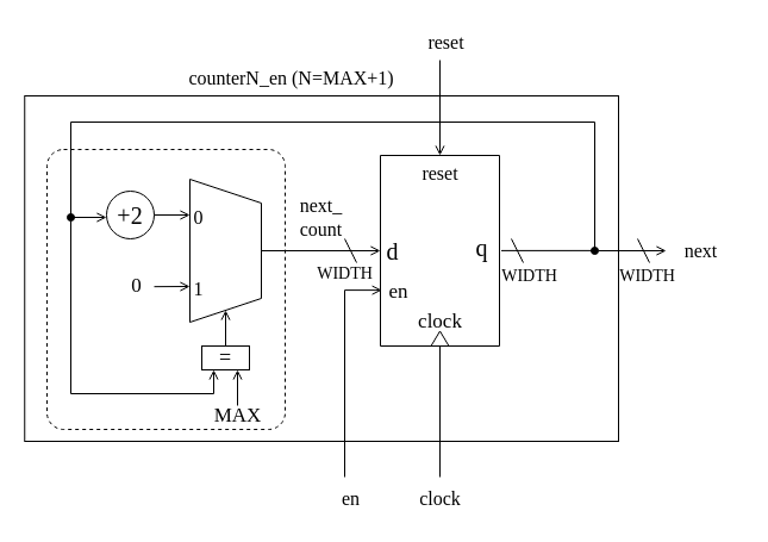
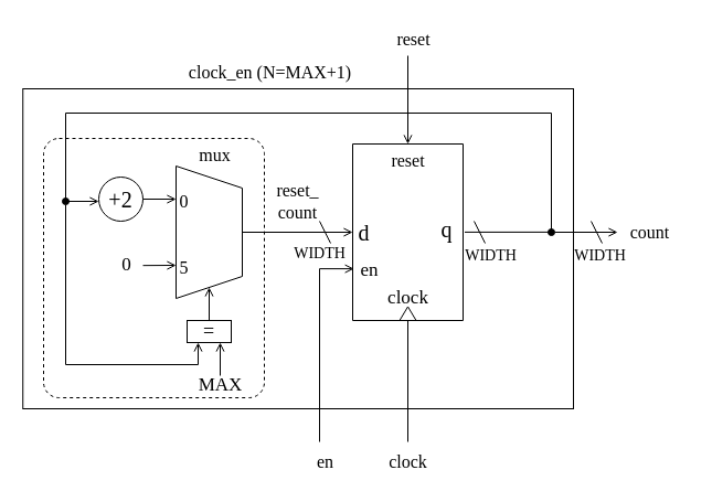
  <mxCell id="0" />
  <mxCell id="1" parent="0" />
  <mxCell id="2" value="" style="rounded=0;whiteSpace=wrap;html=1;" vertex="1" parent="1"><mxGeometry x="20.25" y="80" width="498.75" height="290" as="geometry" /></mxCell>
  <mxCell id="3" value="" style="rounded=1;whiteSpace=wrap;html=1;arcSize=7;dashed=1;fillColor=none;" vertex="1" parent="1"><mxGeometry x="39" y="125" width="200" height="235" as="geometry" /></mxCell>
  <mxCell id="4" style="edgeStyle=none;html=1;startArrow=open;startFill=0;endArrow=none;endFill=0;" edge="1" parent="1" source="5"><mxGeometry relative="1" as="geometry"><mxPoint x="369" y="50" as="targetPoint" /></mxGeometry></mxCell>
  <mxCell id="5" value="" style="verticalLabelPosition=bottom;verticalAlign=top;html=1;shape=mxgraph.basic.rect;fillColor2=none;strokeWidth=1;size=20;indent=5;" vertex="1" parent="1"><mxGeometry x="319" y="130" width="100" height="160" as="geometry" /></mxCell>
  <mxCell id="6" value="" style="triangle;whiteSpace=wrap;html=1;rotation=-90;" vertex="1" parent="1"><mxGeometry x="362.75" y="276.25" width="12.5" height="15" as="geometry" /></mxCell>
  <mxCell id="7" style="edgeStyle=none;html=1;endArrow=none;endFill=0;startArrow=none;startFill=0;exitX=0;exitY=0.5;exitDx=0;exitDy=0;" edge="1" parent="1" source="6"><mxGeometry relative="1" as="geometry"><mxPoint x="369" y="400" as="targetPoint" /><mxPoint x="369" y="300" as="sourcePoint" /></mxGeometry></mxCell>
  <mxCell id="8" value="&lt;font&gt;clock&lt;/font&gt;" style="text;html=1;align=center;verticalAlign=middle;resizable=0;points=[];autosize=1;strokeColor=none;fillColor=none;fontFamily=Lucida Console;fontSize=17;" vertex="1" parent="1"><mxGeometry x="334" y="255" width="70" height="30" as="geometry" /></mxCell>
  <mxCell id="9" value="" style="endArrow=none;html=1;" edge="1" parent="1"><mxGeometry width="50" height="50" relative="1" as="geometry"><mxPoint x="299" y="220" as="sourcePoint" /><mxPoint x="289" y="200" as="targetPoint" /></mxGeometry></mxCell>
  <mxCell id="10" value="&lt;font style=&quot;font-size: 20px;&quot; face=&quot;Lucida Console&quot;&gt;d&lt;/font&gt;" style="text;html=1;align=center;verticalAlign=middle;resizable=0;points=[];autosize=1;strokeColor=none;fillColor=none;" vertex="1" parent="1"><mxGeometry x="309" y="190" width="40" height="40" as="geometry" /></mxCell>
  <mxCell id="11" value="" style="endArrow=none;html=1;" edge="1" parent="1"><mxGeometry width="50" height="50" relative="1" as="geometry"><mxPoint x="439" y="220" as="sourcePoint" /><mxPoint x="429" y="200" as="targetPoint" /></mxGeometry></mxCell>
  <mxCell id="12" value="&lt;font style=&quot;font-size: 20px;&quot; face=&quot;Lucida Console&quot;&gt;q&lt;/font&gt;" style="text;html=1;align=center;verticalAlign=middle;resizable=0;points=[];autosize=1;strokeColor=none;fillColor=none;" vertex="1" parent="1"><mxGeometry x="384" y="187.25" width="40" height="40" as="geometry" /></mxCell>
  <mxCell id="13" value="+2" style="ellipse;whiteSpace=wrap;html=1;aspect=fixed;fontSize=20;fontFamily=Lucida Console;" vertex="1" parent="1"><mxGeometry x="89" y="160" width="40" height="40" as="geometry" /></mxCell>
  <mxCell id="14" style="edgeStyle=none;html=1;exitX=0.75;exitY=1;exitDx=0;exitDy=0;startArrow=open;startFill=0;endArrow=none;endFill=0;" edge="1" parent="1" source="16"><mxGeometry relative="1" as="geometry"><mxPoint y="240.172" as="targetPoint" x="129" /></mxGeometry></mxCell>
  <mxCell id="15" style="edgeStyle=none;html=1;exitX=0.5;exitY=0;exitDx=0;exitDy=0;endArrow=open;endFill=0;" edge="1" parent="1" source="16" target="5"><mxGeometry relative="1" as="geometry"><mxPoint x="309" y="220" as="targetPoint" /><Array as="points" /></mxGeometry></mxCell>
  <mxCell id="16" value="" style="shape=trapezoid;perimeter=trapezoidPerimeter;whiteSpace=wrap;html=1;fixedSize=1;rotation=90;" vertex="1" parent="1"><mxGeometry y="180" width="120" height="60" as="geometry" x="129" /></mxCell>
- <mxCell id="17" value="&lt;font&gt;&lt;span&gt;next_&lt;br&gt;count&lt;/span&gt;&lt;/font&gt;" style="text;html=1;align=center;verticalAlign=middle;resizable=0;points=[];autosize=1;strokeColor=none;fillColor=none;fontFamily=Lucida Console;fontSize=16;" vertex="1" parent="1"><mxGeometry x="234" y="157" width="70" height="50" as="geometry" /></mxCell>
+ <mxCell id="17" value="&lt;font&gt;&lt;span&gt;reset_&lt;br&gt;count&lt;/span&gt;&lt;/font&gt;" style="text;html=1;align=center;verticalAlign=middle;resizable=0;points=[];autosize=1;strokeColor=none;fillColor=none;fontFamily=Lucida Console;fontSize=16;" vertex="1" parent="1"><mxGeometry x="234" y="157" width="70" height="50" as="geometry" /></mxCell>
  <mxCell id="18" value="0" style="text;html=1;align=center;verticalAlign=middle;resizable=0;points=[];autosize=1;strokeColor=none;fillColor=none;fontFamily=Lucida Console;fontSize=17;" vertex="1" parent="1"><mxGeometry x="99" y="225" width="30" height="30" as="geometry" /></mxCell>
  <mxCell id="19" style="edgeStyle=none;html=1;exitX=1;exitY=0.5;exitDx=0;exitDy=0;entryX=0.25;entryY=1;entryDx=0;entryDy=0;endArrow=open;endFill=0;" edge="1" parent="1" source="13" target="16"><mxGeometry relative="1" as="geometry"><mxPoint x="149" y="180" as="targetPoint" /></mxGeometry></mxCell>
  <mxCell id="20" style="edgeStyle=orthogonalEdgeStyle;html=1;exitX=0;exitY=0.5;exitDx=0;exitDy=0;entryX=1.015;entryY=0.487;entryDx=0;entryDy=0;entryPerimeter=0;rounded=0;curved=0;startArrow=open;startFill=0;endArrow=none;endFill=0;" edge="1" parent="1"><mxGeometry relative="1" as="geometry"><mxPoint x="89" y="182" as="sourcePoint" /><mxPoint x="420.5" y="209.92" as="targetPoint" /><Array as="points"><mxPoint x="59" y="182" /><mxPoint x="59" y="102" /><mxPoint x="499" y="102" /><mxPoint x="499" y="210" /></Array></mxGeometry></mxCell>
  <mxCell id="21" value="0" style="text;html=1;align=center;verticalAlign=middle;resizable=0;points=[];autosize=1;strokeColor=none;fillColor=none;fontFamily=Lucida Console;fontSize=16;" vertex="1" parent="1"><mxGeometry x="151" y="167" width="30" height="30" as="geometry" /></mxCell>
- <mxCell id="22" value="1" style="text;html=1;align=center;verticalAlign=middle;resizable=0;points=[];autosize=1;strokeColor=none;fillColor=none;fontFamily=Lucida Console;fontSize=16;" vertex="1" parent="1"><mxGeometry x="151" y="227.25" width="30" height="30" as="geometry" /></mxCell>
+ <mxCell id="22" value="5" style="text;html=1;align=center;verticalAlign=middle;resizable=0;points=[];autosize=1;strokeColor=none;fillColor=none;fontFamily=Lucida Console;fontSize=16;" vertex="1" parent="1"><mxGeometry x="151" y="227.25" width="30" height="30" as="geometry" /></mxCell>
  <mxCell id="23" value="" style="endArrow=open;html=1;edgeStyle=orthogonalEdgeStyle;rounded=0;curved=0;entryX=0.25;entryY=1;entryDx=0;entryDy=0;startArrow=oval;startFill=1;endFill=0;" edge="1" parent="1" target="26"><mxGeometry width="50" height="50" relative="1" as="geometry"><mxPoint x="59" y="182" as="sourcePoint" /><mxPoint x="299" y="290" as="targetPoint" /><Array as="points"><mxPoint x="59" y="330" /><mxPoint x="179" y="330" /></Array></mxGeometry></mxCell>
  <mxCell id="24" style="edgeStyle=none;html=1;exitX=0.75;exitY=1;exitDx=0;exitDy=0;startArrow=open;startFill=0;endArrow=none;endFill=0;" edge="1" parent="1" source="26"><mxGeometry relative="1" as="geometry"><mxPoint x="199" y="340" as="targetPoint" /></mxGeometry></mxCell>
  <mxCell id="25" style="edgeStyle=none;html=1;exitX=0.5;exitY=0;exitDx=0;exitDy=0;entryX=1;entryY=0.5;entryDx=0;entryDy=0;endArrow=open;endFill=0;" edge="1" parent="1" source="26" target="16"><mxGeometry relative="1" as="geometry" /></mxCell>
  <mxCell id="26" value="=" style="rounded=0;whiteSpace=wrap;html=1;fontFamily=Lucida Console;fontSize=18;" vertex="1" parent="1"><mxGeometry x="169" y="290" width="40" height="20" as="geometry" /></mxCell>
  <mxCell id="27" value="MAX" style="text;html=1;align=center;verticalAlign=middle;resizable=0;points=[];autosize=1;strokeColor=none;fillColor=none;fontFamily=Lucida Console;fontSize=17;" vertex="1" parent="1"><mxGeometry x="174" y="334" width="50" height="30" as="geometry" /></mxCell>
+ <mxCell id="28" value="&lt;font&gt;mux&lt;/font&gt;" style="text;html=1;align=center;verticalAlign=middle;resizable=0;points=[];autosize=1;strokeColor=none;fillColor=none;fontSize=16;fontFamily=Lucida Console;" vertex="1" parent="1"><mxGeometry x="169" y="125" width="50" height="30" as="geometry" /></mxCell>
  <mxCell id="29" value="&lt;font&gt;reset&lt;/font&gt;" style="text;html=1;align=center;verticalAlign=middle;resizable=0;points=[];autosize=1;strokeColor=none;fillColor=none;fontSize=16;fontFamily=Lucida Console;" vertex="1" parent="1"><mxGeometry x="334" y="130" width="70" height="30" as="geometry" /></mxCell>
- <mxCell id="30" value="&lt;font&gt;counterN_en (N=MAX+1)&lt;/font&gt;" style="text;html=1;align=center;verticalAlign=middle;resizable=0;points=[];autosize=1;strokeColor=none;fillColor=none;fontSize=16;fontFamily=Lucida Console;" vertex="1" parent="1"><mxGeometry y="50" width="230" height="30" as="geometry" x="129" /></mxCell>
+ <mxCell id="30" value="&lt;font&gt;clock_en (N=MAX+1)&lt;/font&gt;" style="text;html=1;align=center;verticalAlign=middle;resizable=0;points=[];autosize=1;strokeColor=none;fillColor=none;fontSize=16;fontFamily=Lucida Console;" vertex="1" parent="1"><mxGeometry y="50" width="230" height="30" as="geometry" x="129" /></mxCell>
  <mxCell id="31" value="&lt;font&gt;reset&lt;/font&gt;" style="text;html=1;align=center;verticalAlign=middle;resizable=0;points=[];autosize=1;strokeColor=none;fillColor=none;fontSize=16;fontFamily=Lucida Console;" vertex="1" parent="1"><mxGeometry x="339" y="20" width="70" height="30" as="geometry" /></mxCell>
  <mxCell id="32" value="" style="endArrow=open;html=1;endFill=0;startArrow=oval;startFill=1;" edge="1" parent="1"><mxGeometry width="50" height="50" relative="1" as="geometry"><mxPoint x="499" y="210" as="sourcePoint" /><mxPoint x="559" y="210" as="targetPoint" /></mxGeometry></mxCell>
  <mxCell id="33" value="WIDTH" style="text;html=1;align=center;verticalAlign=middle;resizable=0;points=[];autosize=1;strokeColor=none;fillColor=none;fontSize=14;fontFamily=Lucida Console;" vertex="1" parent="1"><mxGeometry x="508" y="217" width="70" height="30" as="geometry" /></mxCell>
  <mxCell id="34" value="" style="endArrow=none;html=1;" edge="1" parent="1"><mxGeometry width="50" height="50" relative="1" as="geometry"><mxPoint x="545" y="220" as="sourcePoint" /><mxPoint x="535" y="200" as="targetPoint" /></mxGeometry></mxCell>
- <mxCell id="35" value="next" style="text;html=1;align=center;verticalAlign=middle;resizable=0;points=[];autosize=1;strokeColor=none;fillColor=none;fontSize=16;fontFamily=Lucida Console;" vertex="1" parent="1"><mxGeometry x="553" y="195" width="70" height="30" as="geometry" /></mxCell>
+ <mxCell id="35" value="count" style="text;html=1;align=center;verticalAlign=middle;resizable=0;points=[];autosize=1;strokeColor=none;fillColor=none;fontSize=16;fontFamily=Lucida Console;" vertex="1" parent="1"><mxGeometry x="553" y="195" width="70" height="30" as="geometry" /></mxCell>
  <mxCell id="36" value="clock" style="text;html=1;align=center;verticalAlign=middle;resizable=0;points=[];autosize=1;strokeColor=none;fillColor=none;fontSize=16;fontFamily=Lucida Console;" vertex="1" parent="1"><mxGeometry x="334" y="403" width="70" height="30" as="geometry" /></mxCell>
  <mxCell id="37" value="WIDTH" style="text;html=1;align=center;verticalAlign=middle;resizable=0;points=[];autosize=1;strokeColor=none;fillColor=none;fontSize=14;fontFamily=Lucida Console;" vertex="1" parent="1"><mxGeometry x="409" y="217" width="70" height="30" as="geometry" /></mxCell>
  <mxCell id="38" value="WIDTH" style="text;html=1;align=center;verticalAlign=middle;resizable=0;points=[];autosize=1;strokeColor=none;fillColor=none;fontSize=14;fontFamily=Lucida Console;" vertex="1" parent="1"><mxGeometry x="254" y="215" width="70" height="30" as="geometry" /></mxCell>
  <mxCell id="39" value="" style="endArrow=open;html=1;rounded=0;edgeStyle=orthogonalEdgeStyle;entryX=0.012;entryY=0.707;entryDx=0;entryDy=0;entryPerimeter=0;endFill=0;" edge="1" parent="1" target="5"><mxGeometry width="50" height="50" relative="1" as="geometry"><mxPoint x="289" y="400" as="sourcePoint" /><mxPoint x="249" y="390" as="targetPoint" /><Array as="points"><mxPoint x="289" y="243" /></Array></mxGeometry></mxCell>
  <mxCell id="40" value="en" style="text;html=1;align=center;verticalAlign=middle;resizable=0;points=[];autosize=1;strokeColor=none;fillColor=none;fontSize=16;fontFamily=Lucida Console;" vertex="1" parent="1"><mxGeometry x="274" y="403" width="40" height="30" as="geometry" /></mxCell>
  <mxCell id="41" value="&lt;font&gt;en&lt;/font&gt;" style="text;html=1;align=center;verticalAlign=middle;resizable=0;points=[];autosize=1;strokeColor=none;fillColor=none;fontFamily=Lucida Console;fontSize=17;" vertex="1" parent="1"><mxGeometry x="314" y="230" width="40" height="30" as="geometry" /></mxCell>
